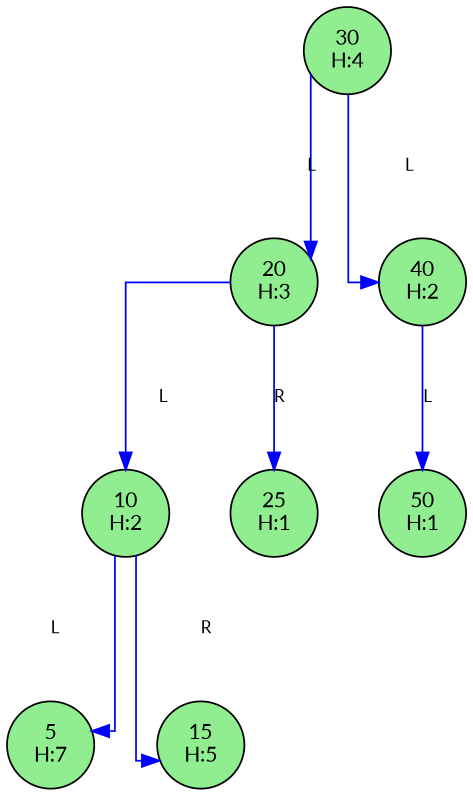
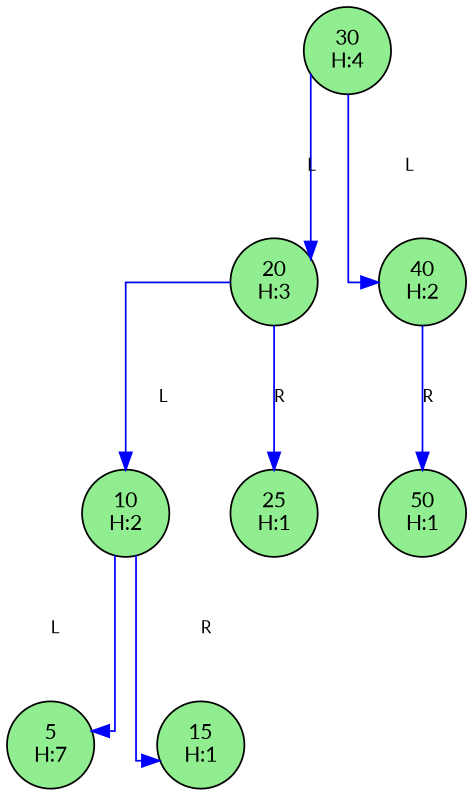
  strict digraph {
    fontname=Lato
    nodesep=0.5
    rankdir=TB
    ranksep=1.0
    splines=ortho
    node [fillcolor="#90EE90" fontname=Lato fontsize=12 shape=circle style=filled]
    edge [color=blue fontname=Lato fontsize=10]
    n1 [label="30\nH:4"]
    n2 [label="20\nH:3"]
    n3 [label="40\nH:2"]
    n4 [label="10\nH:2"]
    n5 [label="25\nH:1"]
    n6 [label="50\nH:1"]
    n7 [label="5\nH:7"]
-   n8 [label="15\nH:5"]
+   n8 [label="15\nH:1"]
    n1 -> n2 [label=L]
    n1 -> n3 [label=L]
    n2 -> n4 [label=L]
    n2 -> n5 [label=R]
-   n3 -> n6 [label=L]
+   n3 -> n6 [label=R]
    n4 -> n7 [label=L]
    n4 -> n8 [label=R]
  }
